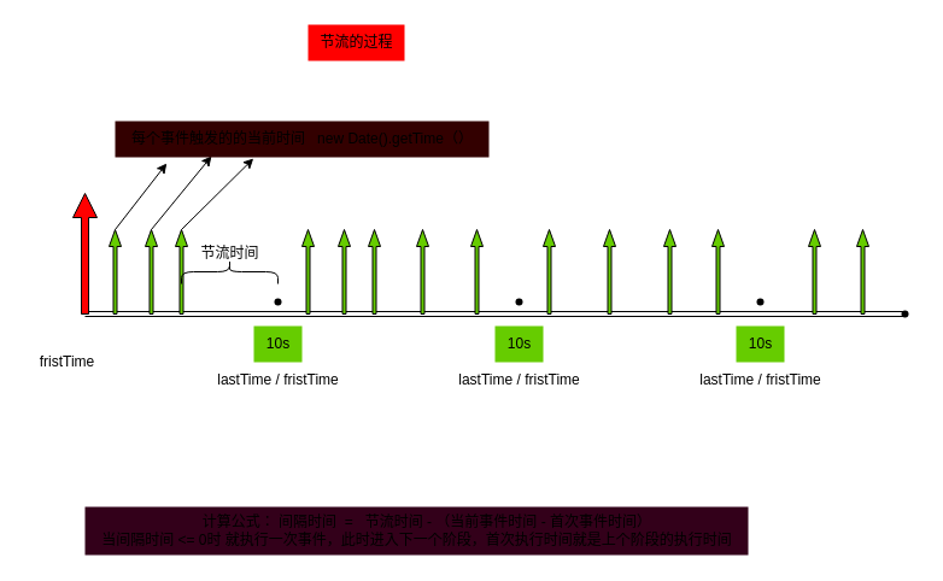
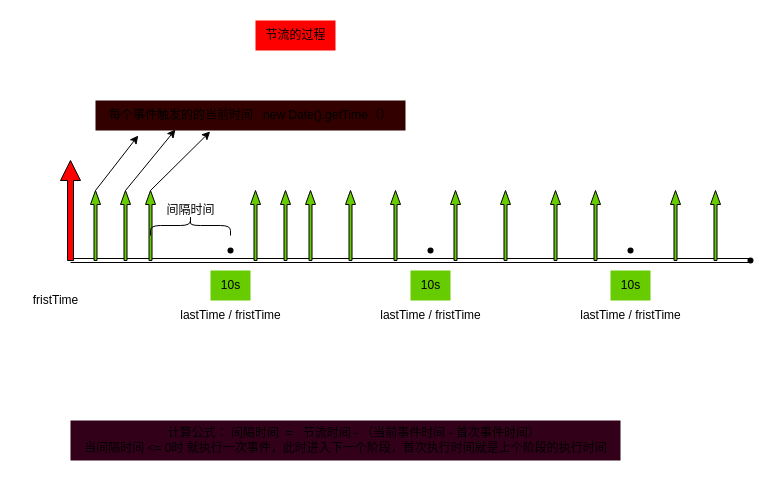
  <mxCell id="0" />
  <mxCell id="1" parent="0" />
  <mxCell id="2" value="" style="shape=link;html=1;" edge="1" parent="1" target="19"><mxGeometry width="100" relative="1" as="geometry"><mxPoint x="70" y="260" as="sourcePoint" /><mxPoint x="750" y="260" as="targetPoint" /></mxGeometry></mxCell>
  <mxCell id="3" value="节流的过程" style="text;html=1;align=center;verticalAlign=middle;resizable=0;points=[];autosize=1;strokeColor=none;fillColor=#FF0000;" vertex="1" parent="1"><mxGeometry x="255" y="20" width="80" height="30" as="geometry" /></mxCell>
  <mxCell id="4" value="" style="shape=singleArrow;direction=north;whiteSpace=wrap;html=1;fillColor=#FF0000;" vertex="1" parent="1"><mxGeometry x="60" y="160" width="20" height="100" as="geometry" /></mxCell>
  <mxCell id="5" value="10s" style="text;html=1;align=center;verticalAlign=middle;resizable=0;points=[];autosize=1;strokeColor=none;fillColor=#66CC00;" vertex="1" parent="1"><mxGeometry x="210" y="270" width="40" height="30" as="geometry" /></mxCell>
  <mxCell id="6" value="10s" style="text;html=1;align=center;verticalAlign=middle;resizable=0;points=[];autosize=1;strokeColor=none;fillColor=#66CC00;" vertex="1" parent="1"><mxGeometry x="410" y="270" width="40" height="30" as="geometry" /></mxCell>
  <mxCell id="7" value="10s" style="text;html=1;align=center;verticalAlign=middle;resizable=0;points=[];autosize=1;strokeColor=none;fillColor=#66CC00;" vertex="1" parent="1"><mxGeometry x="610" y="270" width="40" height="30" as="geometry" /></mxCell>
  <mxCell id="8" value="fristTime" style="text;html=1;align=center;verticalAlign=middle;resizable=0;points=[];autosize=1;strokeColor=none;fillColor=none;" vertex="1" parent="1"><mxGeometry x="20" y="285" width="70" height="30" as="geometry" /></mxCell>
  <mxCell id="9" value="lastTime / fristTime" style="text;html=1;align=center;verticalAlign=middle;resizable=0;points=[];autosize=1;strokeColor=none;fillColor=none;" vertex="1" parent="1"><mxGeometry x="170" y="300" width="120" height="30" as="geometry" /></mxCell>
  <mxCell id="10" value="lastTime / fristTime" style="text;html=1;align=center;verticalAlign=middle;resizable=0;points=[];autosize=1;strokeColor=none;fillColor=none;" vertex="1" parent="1"><mxGeometry x="370" y="300" width="120" height="30" as="geometry" /></mxCell>
  <mxCell id="11" value="lastTime / fristTime" style="text;html=1;align=center;verticalAlign=middle;resizable=0;points=[];autosize=1;strokeColor=none;fillColor=none;" vertex="1" parent="1"><mxGeometry x="570" y="300" width="120" height="30" as="geometry" /></mxCell>
  <mxCell id="12" value="&amp;nbsp; &amp;nbsp; &amp;nbsp; 计算公式： 间隔时间&amp;nbsp; =&amp;nbsp; &amp;nbsp;节流时间 - （当前事件时间 - 首次事件时间）&amp;nbsp;&lt;br&gt;当间隔时间 &amp;lt;= 0时 就执行一次事件，此时进入下一个阶段，首次执行时间就是上个阶段的执行时间" style="text;html=1;align=center;verticalAlign=middle;resizable=0;points=[];autosize=1;strokeColor=none;fillColor=#33001A;" vertex="1" parent="1"><mxGeometry x="70" y="420" width="550" height="40" as="geometry" /></mxCell>
  <mxCell id="13" style="edgeStyle=none;html=1;exitX=1;exitY=0.5;exitDx=0;exitDy=0;exitPerimeter=0;entryX=0.138;entryY=1.167;entryDx=0;entryDy=0;entryPerimeter=0;" edge="1" parent="1" source="14" target="25"><mxGeometry relative="1" as="geometry" /></mxCell>
  <mxCell id="14" value="" style="shape=singleArrow;direction=north;whiteSpace=wrap;html=1;fillColor=#66CC00;" vertex="1" parent="1"><mxGeometry x="90" y="190" width="10" height="70" as="geometry" /></mxCell>
  <mxCell id="15" style="edgeStyle=none;html=1;exitX=1;exitY=0.5;exitDx=0;exitDy=0;exitPerimeter=0;entryX=0.258;entryY=0.967;entryDx=0;entryDy=0;entryPerimeter=0;" edge="1" parent="1" source="16" target="25"><mxGeometry relative="1" as="geometry" /></mxCell>
  <mxCell id="16" value="" style="shape=singleArrow;direction=north;whiteSpace=wrap;html=1;fillColor=#66CC00;" vertex="1" parent="1"><mxGeometry x="120" y="190" width="10" height="70" as="geometry" /></mxCell>
  <mxCell id="17" style="edgeStyle=none;html=1;exitX=1;exitY=0.5;exitDx=0;exitDy=0;exitPerimeter=0;entryX=0.37;entryY=1.033;entryDx=0;entryDy=0;entryPerimeter=0;" edge="1" parent="1" source="18" target="25"><mxGeometry relative="1" as="geometry" /></mxCell>
  <mxCell id="18" value="" style="shape=singleArrow;direction=north;whiteSpace=wrap;html=1;fillColor=#66CC00;" vertex="1" parent="1"><mxGeometry x="145" y="190" width="10" height="70" as="geometry" /></mxCell>
  <mxCell id="19" value="" style="shape=waypoint;sketch=0;fillStyle=solid;size=6;pointerEvents=1;points=[];fillColor=none;resizable=0;rotatable=0;perimeter=centerPerimeter;snapToPoint=1;" vertex="1" parent="1"><mxGeometry x="740" y="250" width="20" height="20" as="geometry" /></mxCell>
  <mxCell id="20" value="" style="shape=waypoint;sketch=0;fillStyle=solid;size=6;pointerEvents=1;points=[];fillColor=#FFFF00;resizable=0;rotatable=0;perimeter=centerPerimeter;snapToPoint=1;" vertex="1" parent="1"><mxGeometry x="220" y="240" width="20" height="20" as="geometry" /></mxCell>
  <mxCell id="21" value="" style="shape=waypoint;sketch=0;fillStyle=solid;size=6;pointerEvents=1;points=[];fillColor=none;resizable=0;rotatable=0;perimeter=centerPerimeter;snapToPoint=1;" vertex="1" parent="1"><mxGeometry x="420" y="240" width="20" height="20" as="geometry" /></mxCell>
  <mxCell id="22" value="" style="shape=waypoint;sketch=0;fillStyle=solid;size=6;pointerEvents=1;points=[];fillColor=none;resizable=0;rotatable=0;perimeter=centerPerimeter;snapToPoint=1;" vertex="1" parent="1"><mxGeometry x="620" y="240" width="20" height="20" as="geometry" /></mxCell>
  <mxCell id="23" value="" style="shape=curlyBracket;whiteSpace=wrap;html=1;rounded=1;flipH=1;labelPosition=right;verticalLabelPosition=middle;align=left;verticalAlign=middle;fillColor=#FFFF00;direction=south;" vertex="1" parent="1"><mxGeometry x="150" y="215" width="80" height="20" as="geometry" /></mxCell>
- <mxCell id="24" value="节流时间" style="text;html=1;align=center;verticalAlign=middle;resizable=0;points=[];autosize=1;strokeColor=none;fillColor=none;" vertex="1" parent="1"><mxGeometry x="155" y="195" width="70" height="30" as="geometry" /></mxCell>
+ <mxCell id="24" value="间隔时间" style="text;html=1;align=center;verticalAlign=middle;resizable=0;points=[];autosize=1;strokeColor=none;fillColor=none;" vertex="1" parent="1"><mxGeometry x="155" y="195" width="70" height="30" as="geometry" /></mxCell>
  <mxCell id="25" value="每个事件触发的的当前时间&amp;nbsp; &amp;nbsp;new Date().getTime（）" style="text;html=1;align=center;verticalAlign=middle;resizable=0;points=[];autosize=1;strokeColor=none;fillColor=#330000;" vertex="1" parent="1"><mxGeometry x="95" y="100" width="310" height="30" as="geometry" /></mxCell>
  <mxCell id="26" value="" style="shape=singleArrow;direction=north;whiteSpace=wrap;html=1;fillColor=#66CC00;" vertex="1" parent="1"><mxGeometry x="280" y="190" width="10" height="70" as="geometry" /></mxCell>
  <mxCell id="27" value="" style="shape=singleArrow;direction=north;whiteSpace=wrap;html=1;fillColor=#66CC00;" vertex="1" parent="1"><mxGeometry x="345" y="190" width="10" height="70" as="geometry" /></mxCell>
  <mxCell id="28" value="" style="shape=singleArrow;direction=north;whiteSpace=wrap;html=1;fillColor=#66CC00;" vertex="1" parent="1"><mxGeometry x="500" y="190" width="10" height="70" as="geometry" /></mxCell>
  <mxCell id="29" value="" style="shape=singleArrow;direction=north;whiteSpace=wrap;html=1;fillColor=#66CC00;" vertex="1" parent="1"><mxGeometry x="550" y="190" width="10" height="70" as="geometry" /></mxCell>
  <mxCell id="30" value="" style="shape=singleArrow;direction=north;whiteSpace=wrap;html=1;fillColor=#66CC00;" vertex="1" parent="1"><mxGeometry x="670" y="190" width="10" height="70" as="geometry" /></mxCell>
  <mxCell id="31" value="" style="shape=singleArrow;direction=north;whiteSpace=wrap;html=1;fillColor=#66CC00;" vertex="1" parent="1"><mxGeometry x="710" y="190" width="10" height="70" as="geometry" /></mxCell>
  <mxCell id="32" value="" style="shape=singleArrow;direction=north;whiteSpace=wrap;html=1;fillColor=#66CC00;" vertex="1" parent="1"><mxGeometry x="590" y="190" width="10" height="70" as="geometry" /></mxCell>
  <mxCell id="33" value="" style="shape=singleArrow;direction=north;whiteSpace=wrap;html=1;fillColor=#66CC00;" vertex="1" parent="1"><mxGeometry x="390" y="190" width="10" height="70" as="geometry" /></mxCell>
  <mxCell id="34" value="" style="shape=singleArrow;direction=north;whiteSpace=wrap;html=1;fillColor=#66CC00;" vertex="1" parent="1"><mxGeometry x="450" y="190" width="10" height="70" as="geometry" /></mxCell>
  <mxCell id="35" value="" style="shape=singleArrow;direction=north;whiteSpace=wrap;html=1;fillColor=#66CC00;" vertex="1" parent="1"><mxGeometry x="305" y="190" width="10" height="70" as="geometry" /></mxCell>
  <mxCell id="36" value="" style="shape=singleArrow;direction=north;whiteSpace=wrap;html=1;fillColor=#66CC00;" vertex="1" parent="1"><mxGeometry x="250" y="190" width="10" height="70" as="geometry" /></mxCell>
